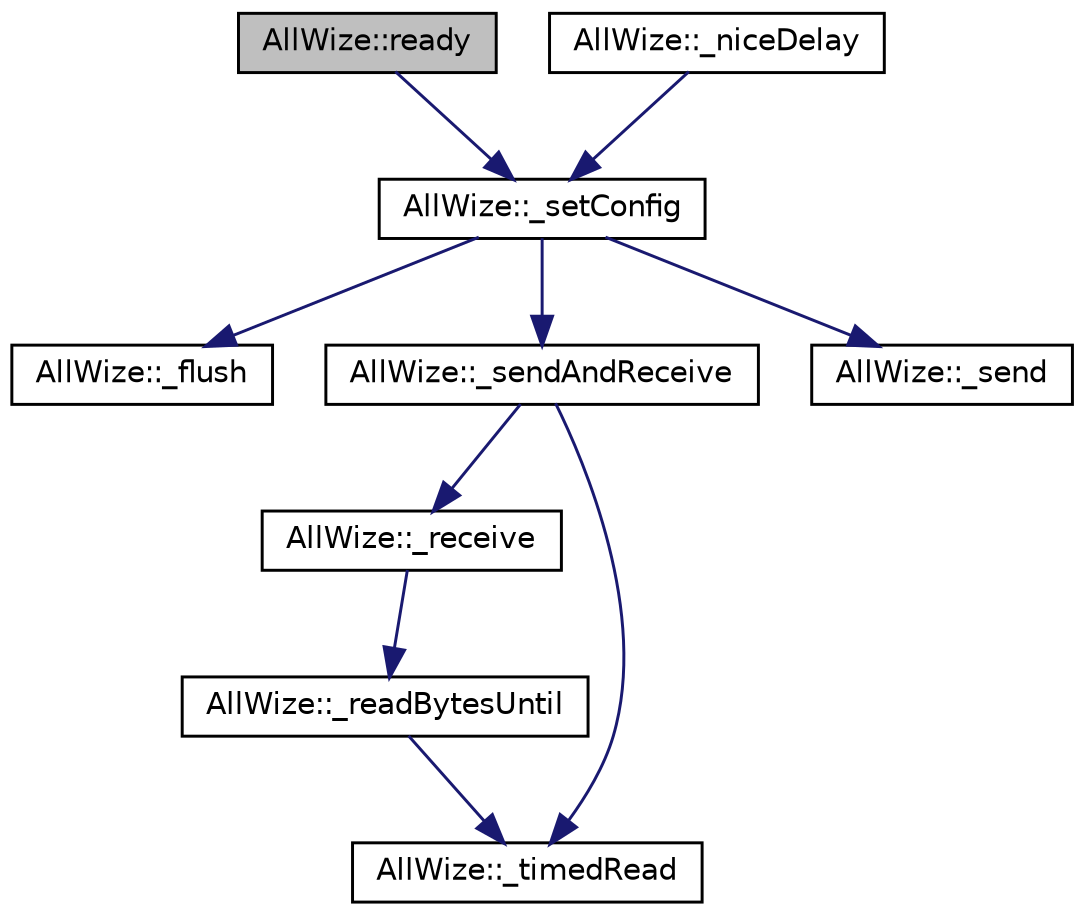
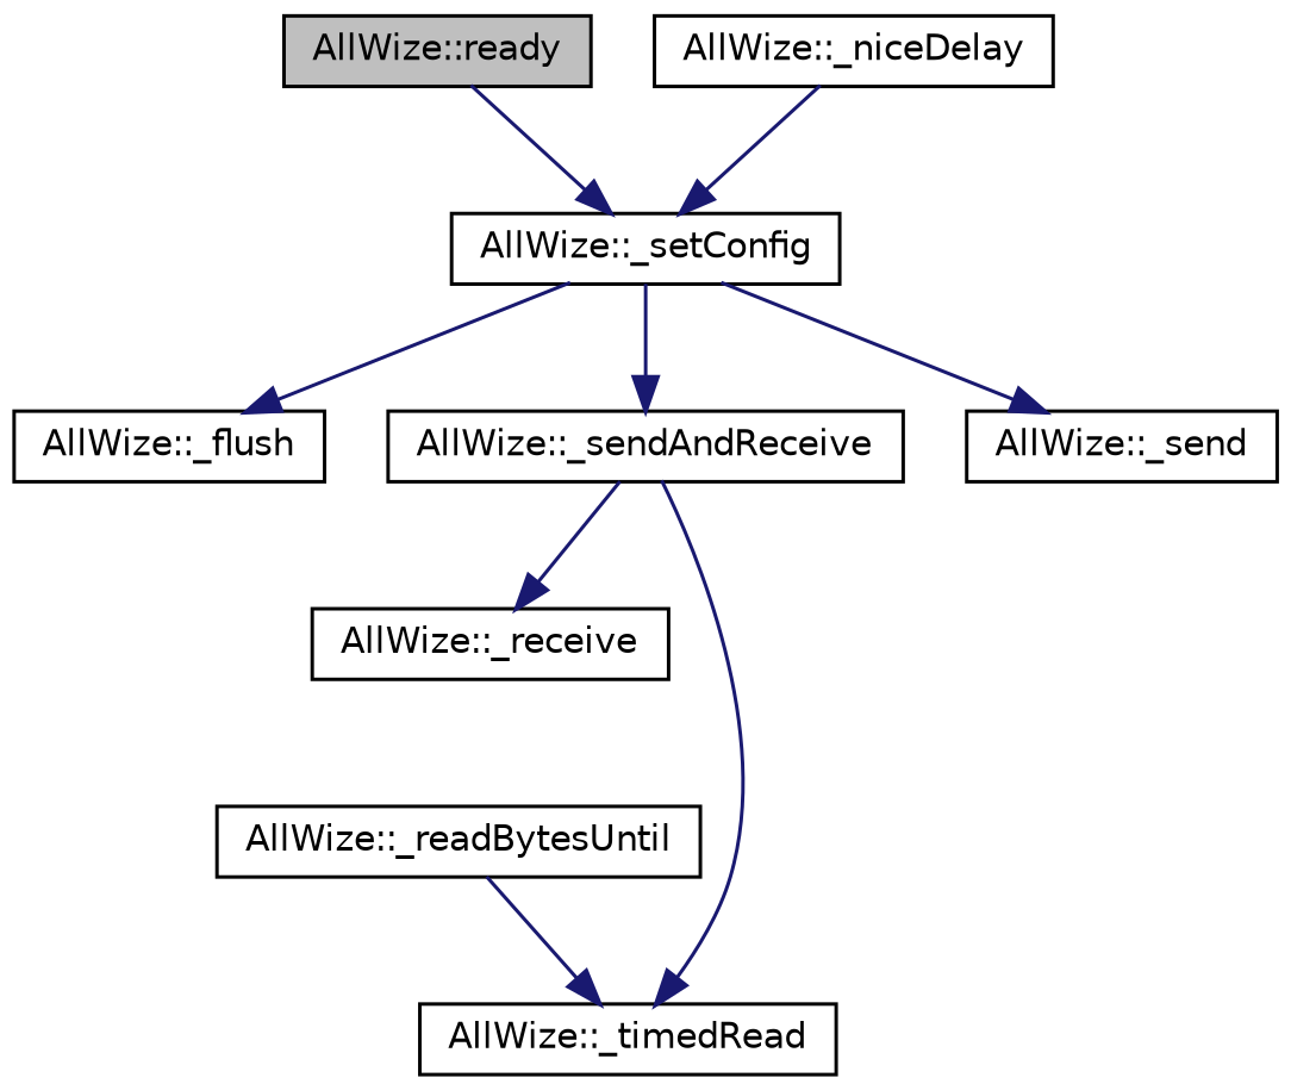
  digraph {
    rankdir=TB
    node [color=black fillcolor=white fontname=Helvetica fontsize=10 shape=record style=filled]
    edge [color=midnightblue fontname=Helvetica fontsize=10 labelfontname=Helvetica labelfontsize=10 style=solid]
    n1 [fillcolor=grey75 fontcolor=black height=0.2 label="AllWize::ready" width=0.4]
    n2 [height=0.2 label="AllWize::_setConfig" width=0.4]
    n3 [height=0.2 label="AllWize::_flush" width=0.4]
    n4 [height=0.2 label="AllWize::_sendAndReceive" width=0.4]
    n5 [height=0.2 label="AllWize::_send" width=0.4]
    n6 [height=0.2 label="AllWize::_receive" width=0.4]
    n7 [height=0.2 label="AllWize::_timedRead" width=0.4]
    n8 [height=0.2 label="AllWize::_niceDelay" width=0.4]
    n9 [height=0.2 label="AllWize::_readBytesUntil" width=0.4]
    n1 -> n2
    n2 -> n3
    n2 -> n4
    n2 -> n5
    n4 -> n6
    n4 -> n7
-   n6 -> n9
    n8 -> n2
    n9 -> n7
  }
